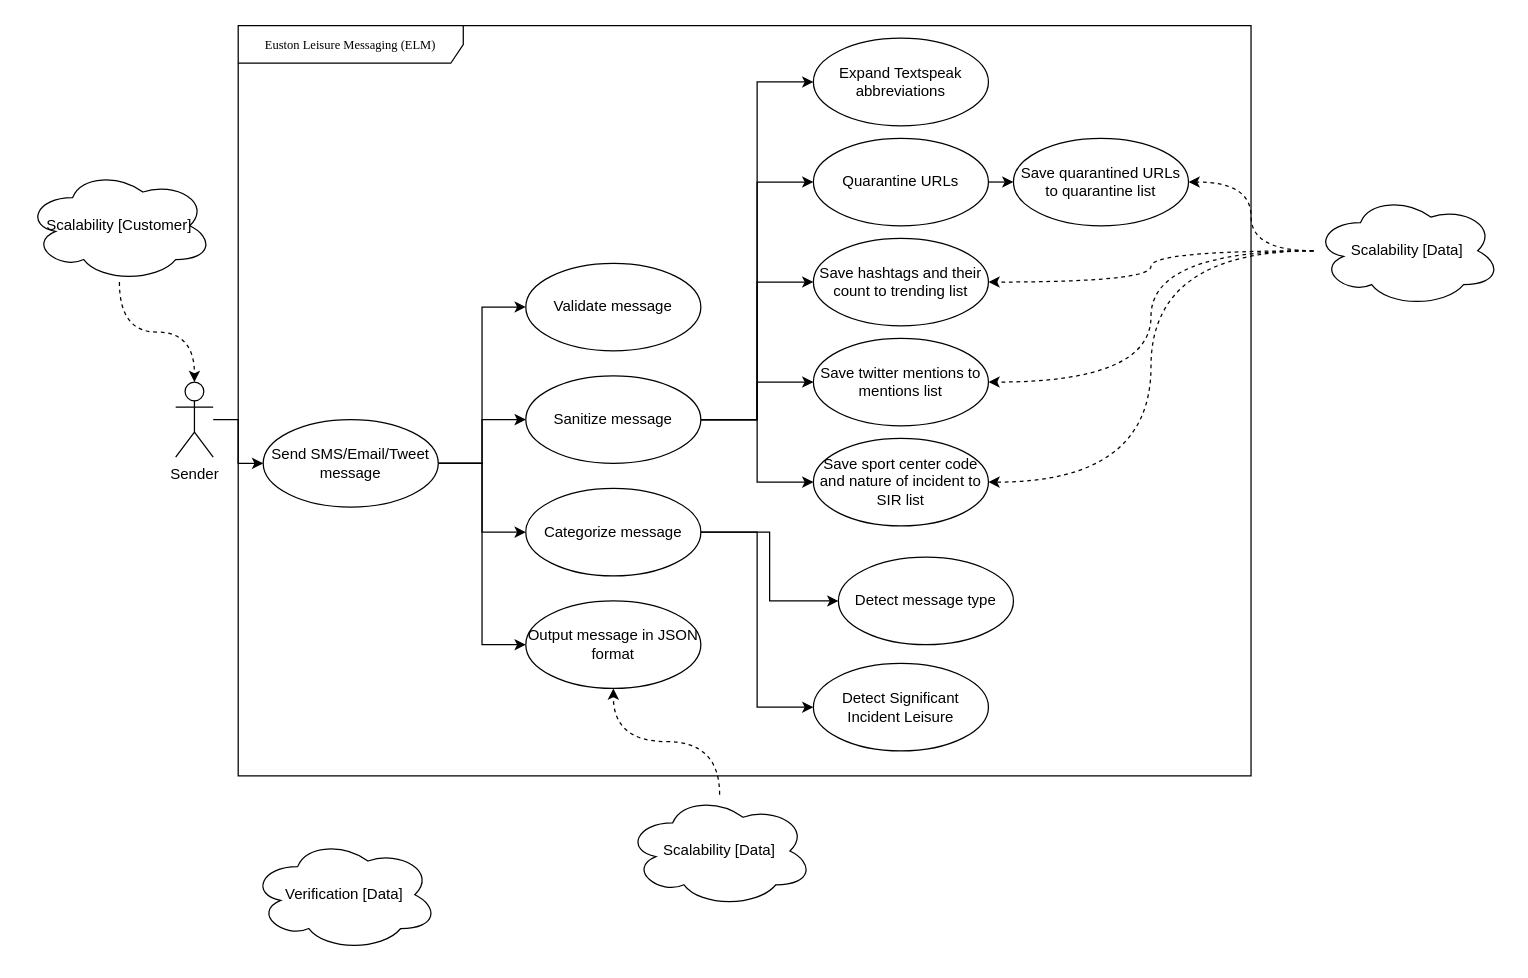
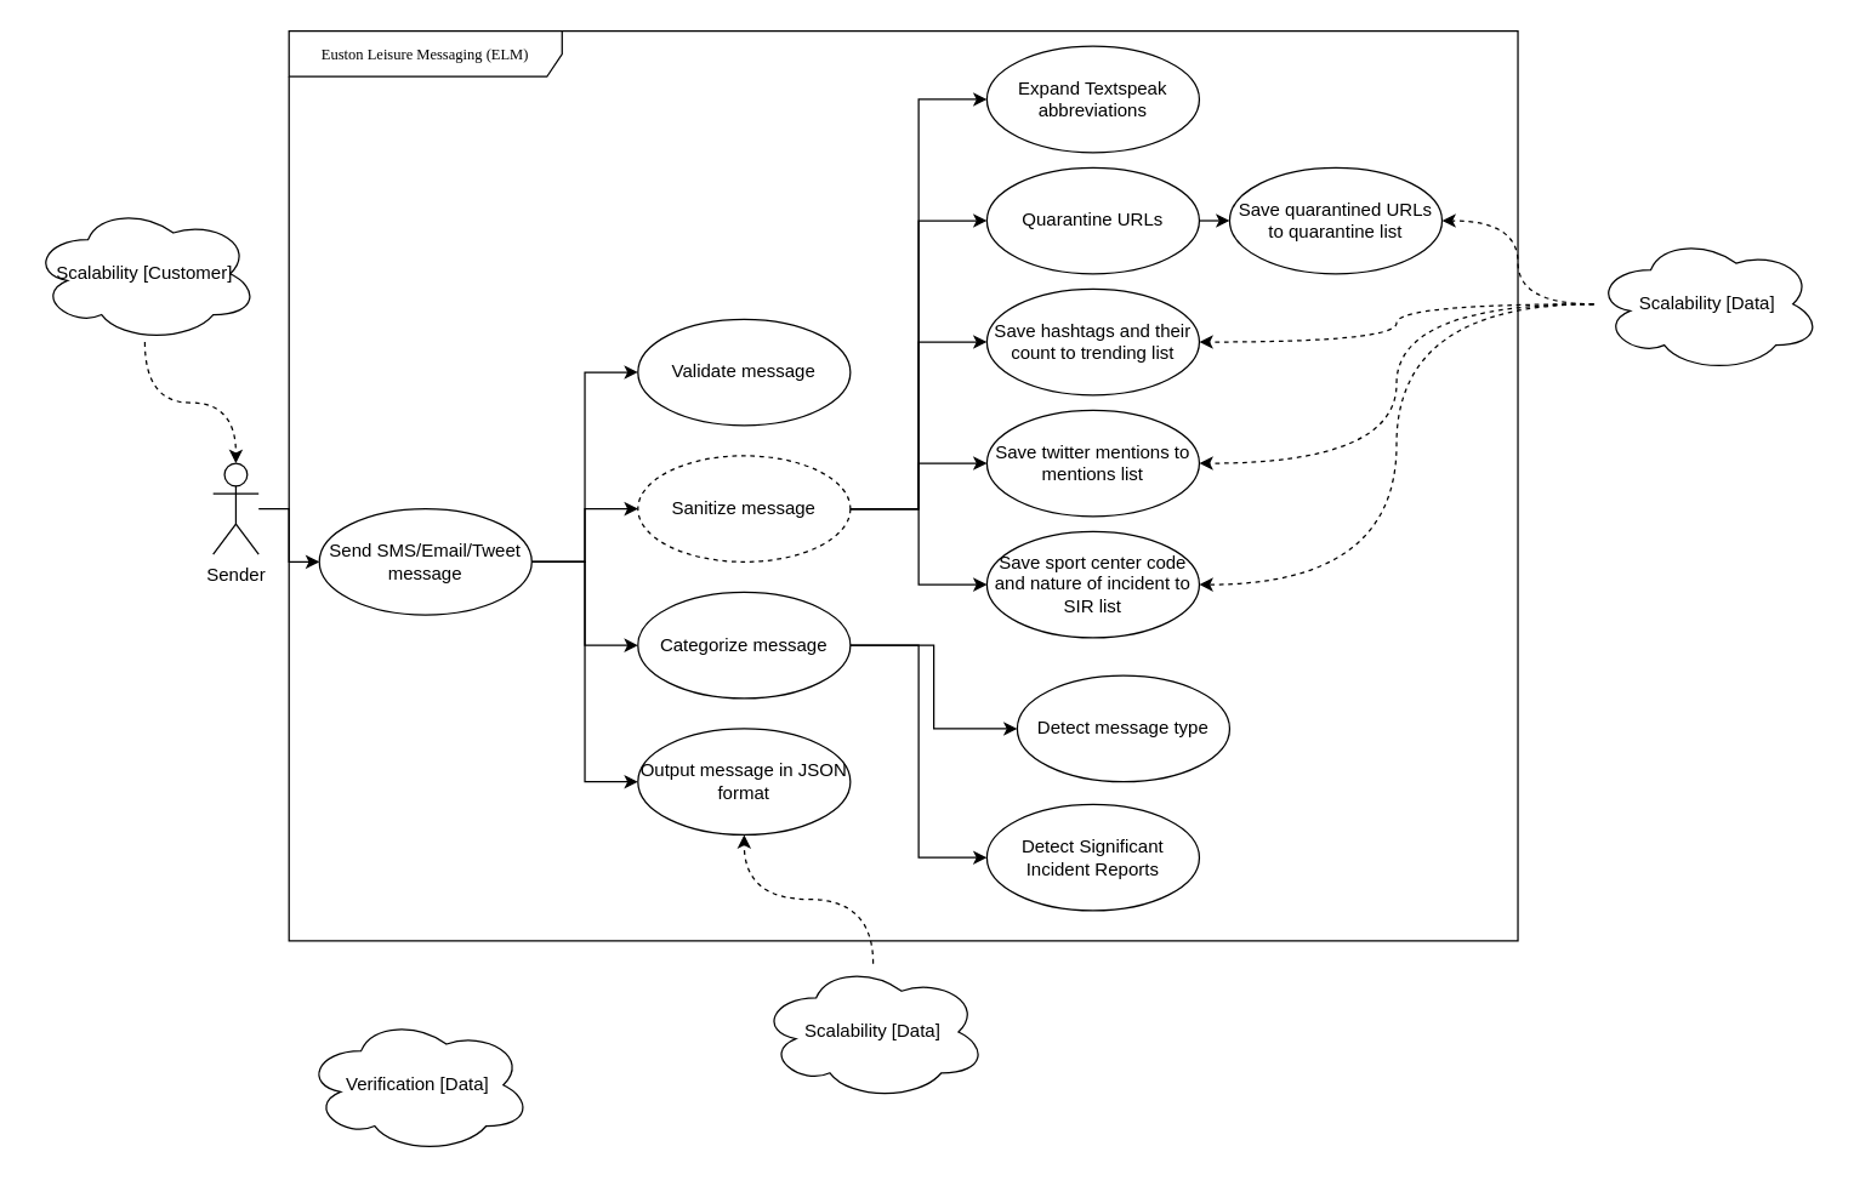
  <mxCell id="0" />
  <mxCell id="1" parent="0" />
  <mxCell id="2" value="Euston Leisure Messaging (ELM)" style="shape=umlFrame;whiteSpace=wrap;html=1;rounded=0;shadow=0;comic=0;labelBackgroundColor=none;strokeWidth=1;fontFamily=Verdana;fontSize=10;align=center;width=180;height=30;" parent="1" vertex="1"><mxGeometry x="190" y="20" width="810" height="600" as="geometry" /></mxCell>
  <mxCell id="3" style="edgeStyle=orthogonalEdgeStyle;rounded=0;orthogonalLoop=1;jettySize=auto;html=1;entryX=0;entryY=0.5;entryDx=0;entryDy=0;" parent="1" source="4" target="9" edge="1"><mxGeometry relative="1" as="geometry" /></mxCell>
  <mxCell id="4" value="Sender" style="shape=umlActor;verticalLabelPosition=bottom;labelBackgroundColor=#ffffff;verticalAlign=top;html=1;" parent="1" vertex="1"><mxGeometry x="140" y="305" width="30" height="60" as="geometry" /></mxCell>
  <mxCell id="5" style="edgeStyle=orthogonalEdgeStyle;rounded=0;orthogonalLoop=1;jettySize=auto;html=1;exitX=1;exitY=0.5;exitDx=0;exitDy=0;entryX=0;entryY=0.5;entryDx=0;entryDy=0;" edge="1" parent="1" source="9" target="15"><mxGeometry relative="1" as="geometry" /></mxCell>
  <mxCell id="6" style="edgeStyle=orthogonalEdgeStyle;rounded=0;orthogonalLoop=1;jettySize=auto;html=1;exitX=1;exitY=0.5;exitDx=0;exitDy=0;entryX=0;entryY=0.5;entryDx=0;entryDy=0;" edge="1" parent="1" source="9" target="16"><mxGeometry relative="1" as="geometry" /></mxCell>
  <mxCell id="7" style="edgeStyle=orthogonalEdgeStyle;rounded=0;orthogonalLoop=1;jettySize=auto;html=1;exitX=1;exitY=0.5;exitDx=0;exitDy=0;entryX=0;entryY=0.5;entryDx=0;entryDy=0;" edge="1" parent="1" source="9" target="19"><mxGeometry relative="1" as="geometry" /></mxCell>
  <mxCell id="8" style="edgeStyle=orthogonalEdgeStyle;rounded=0;orthogonalLoop=1;jettySize=auto;html=1;exitX=1;exitY=0.5;exitDx=0;exitDy=0;entryX=0;entryY=0.5;entryDx=0;entryDy=0;" edge="1" parent="1" source="9" target="29"><mxGeometry relative="1" as="geometry" /></mxCell>
  <mxCell id="9" value="Send SMS/Email/Tweet message" style="ellipse;whiteSpace=wrap;html=1;" parent="1" vertex="1"><mxGeometry x="210" y="335" width="140" height="70" as="geometry" /></mxCell>
  <mxCell id="10" style="edgeStyle=orthogonalEdgeStyle;rounded=0;orthogonalLoop=1;jettySize=auto;html=1;exitX=1;exitY=0.5;exitDx=0;exitDy=0;entryX=0;entryY=0.5;entryDx=0;entryDy=0;" edge="1" parent="1" source="15" target="26"><mxGeometry relative="1" as="geometry" /></mxCell>
  <mxCell id="11" style="edgeStyle=orthogonalEdgeStyle;rounded=0;orthogonalLoop=1;jettySize=auto;html=1;exitX=1;exitY=0.5;exitDx=0;exitDy=0;entryX=0;entryY=0.5;entryDx=0;entryDy=0;" edge="1" parent="1" source="15" target="25"><mxGeometry relative="1" as="geometry" /></mxCell>
  <mxCell id="12" style="edgeStyle=orthogonalEdgeStyle;rounded=0;orthogonalLoop=1;jettySize=auto;html=1;exitX=1;exitY=0.5;exitDx=0;exitDy=0;entryX=0;entryY=0.5;entryDx=0;entryDy=0;" edge="1" parent="1" source="15" target="23"><mxGeometry relative="1" as="geometry" /></mxCell>
  <mxCell id="13" style="edgeStyle=orthogonalEdgeStyle;rounded=0;orthogonalLoop=1;jettySize=auto;html=1;exitX=1;exitY=0.5;exitDx=0;exitDy=0;entryX=0;entryY=0.5;entryDx=0;entryDy=0;" edge="1" parent="1" source="15" target="24"><mxGeometry relative="1" as="geometry" /></mxCell>
  <mxCell id="14" style="edgeStyle=orthogonalEdgeStyle;rounded=0;orthogonalLoop=1;jettySize=auto;html=1;exitX=1;exitY=0.5;exitDx=0;exitDy=0;entryX=0;entryY=0.5;entryDx=0;entryDy=0;" edge="1" parent="1" source="15" target="28"><mxGeometry relative="1" as="geometry" /></mxCell>
- <mxCell id="15" value="Sanitize message" style="ellipse;whiteSpace=wrap;html=1;" vertex="1" parent="1"><mxGeometry x="420" y="300" width="140" height="70" as="geometry" /></mxCell>
+ <mxCell id="15" value="Sanitize message" style="ellipse;whiteSpace=wrap;html=1;dashed=1;" vertex="1" parent="1"><mxGeometry x="420" y="300" width="140" height="70" as="geometry" /></mxCell>
  <mxCell id="16" value="Validate message" style="ellipse;whiteSpace=wrap;html=1;" vertex="1" parent="1"><mxGeometry x="420" y="210" width="140" height="70" as="geometry" /></mxCell>
  <mxCell id="17" style="edgeStyle=orthogonalEdgeStyle;rounded=0;orthogonalLoop=1;jettySize=auto;html=1;exitX=1;exitY=0.5;exitDx=0;exitDy=0;" edge="1" parent="1" source="19" target="20"><mxGeometry relative="1" as="geometry" /></mxCell>
  <mxCell id="18" style="edgeStyle=orthogonalEdgeStyle;rounded=0;orthogonalLoop=1;jettySize=auto;html=1;exitX=1;exitY=0.5;exitDx=0;exitDy=0;entryX=0;entryY=0.5;entryDx=0;entryDy=0;" edge="1" parent="1" source="19" target="21"><mxGeometry relative="1" as="geometry" /></mxCell>
  <mxCell id="19" value="Categorize message" style="ellipse;whiteSpace=wrap;html=1;" vertex="1" parent="1"><mxGeometry x="420" y="390" width="140" height="70" as="geometry" /></mxCell>
  <mxCell id="20" value="Detect message type" style="ellipse;whiteSpace=wrap;html=1;" vertex="1" parent="1"><mxGeometry x="670" y="445" width="140" height="70" as="geometry" /></mxCell>
- <mxCell id="21" value="Detect Significant Incident Leisure" style="ellipse;whiteSpace=wrap;html=1;" vertex="1" parent="1"><mxGeometry x="650" y="530" width="140" height="70" as="geometry" /></mxCell>
+ <mxCell id="21" value="Detect Significant Incident Reports" style="ellipse;whiteSpace=wrap;html=1;" vertex="1" parent="1"><mxGeometry x="650" y="530" width="140" height="70" as="geometry" /></mxCell>
  <mxCell id="22" style="edgeStyle=none;rounded=0;orthogonalLoop=1;jettySize=auto;html=1;exitX=1;exitY=0.5;exitDx=0;exitDy=0;entryX=0;entryY=0.5;entryDx=0;entryDy=0;" edge="1" parent="1" source="23" target="27"><mxGeometry relative="1" as="geometry" /></mxCell>
  <mxCell id="23" value="Quarantine URLs" style="ellipse;whiteSpace=wrap;html=1;" vertex="1" parent="1"><mxGeometry x="650" y="110" width="140" height="70" as="geometry" /></mxCell>
  <mxCell id="24" value="Expand Textspeak abbreviations" style="ellipse;whiteSpace=wrap;html=1;" vertex="1" parent="1"><mxGeometry x="650" y="30" width="140" height="70" as="geometry" /></mxCell>
  <mxCell id="25" value="Save hashtags and their count to trending list" style="ellipse;whiteSpace=wrap;html=1;" vertex="1" parent="1"><mxGeometry x="650" y="190" width="140" height="70" as="geometry" /></mxCell>
  <mxCell id="26" value="Save twitter mentions to mentions list" style="ellipse;whiteSpace=wrap;html=1;" vertex="1" parent="1"><mxGeometry x="650" y="270" width="140" height="70" as="geometry" /></mxCell>
  <mxCell id="27" value="Save quarantined URLs to quarantine list" style="ellipse;whiteSpace=wrap;html=1;" vertex="1" parent="1"><mxGeometry x="810" y="110" width="140" height="70" as="geometry" /></mxCell>
  <mxCell id="28" value="Save sport center code and nature of incident to SIR list" style="ellipse;whiteSpace=wrap;html=1;" vertex="1" parent="1"><mxGeometry x="650" y="350" width="140" height="70" as="geometry" /></mxCell>
  <mxCell id="29" value="Output message in JSON format" style="ellipse;whiteSpace=wrap;html=1;" vertex="1" parent="1"><mxGeometry x="420" y="480" width="140" height="70" as="geometry" /></mxCell>
  <mxCell id="30" value="Verification [Data]" style="ellipse;shape=cloud;whiteSpace=wrap;html=1;" vertex="1" parent="1"><mxGeometry x="200" y="670" width="150" height="90" as="geometry" /></mxCell>
  <mxCell id="31" value="&lt;span style=&quot;color: rgba(0 , 0 , 0 , 0) ; font-family: monospace ; font-size: 0px&quot;&gt;%3CmxGraphModel%3E%3Croot%3E%3CmxCell%20id%3D%220%22%2F%3E%3CmxCell%20id%3D%221%22%20parent%3D%220%22%2F%3E%3CmxCell%20id%3D%222%22%20value%3D%22Verification%20%5BData%5D%22%20style%3D%22ellipse%3Bshape%3Dcloud%3BwhiteSpace%3Dwrap%3Bhtml%3D1%3B%22%20vertex%3D%221%22%20parent%3D%221%22%3E%3CmxGeometry%20x%3D%22260%22%20y%3D%22820%22%20width%3D%22150%22%20height%3D%2290%22%20as%3D%22geometry%22%2F%3E%3C%2FmxCell%3E%3C%2Froot%3E%3C%2FmxGraphModel%3E&lt;/span&gt;" style="text;html=1;align=center;verticalAlign=middle;resizable=0;points=[];;autosize=1;" vertex="1" parent="1"><mxGeometry x="752" y="736" width="20" height="20" as="geometry" /></mxCell>
  <mxCell id="32" style="edgeStyle=orthogonalEdgeStyle;curved=1;rounded=0;orthogonalLoop=1;jettySize=auto;html=1;entryX=1;entryY=0.5;entryDx=0;entryDy=0;dashed=1;" edge="1" parent="1" source="36" target="27"><mxGeometry relative="1" as="geometry" /></mxCell>
  <mxCell id="33" style="edgeStyle=orthogonalEdgeStyle;curved=1;rounded=0;orthogonalLoop=1;jettySize=auto;html=1;entryX=1;entryY=0.5;entryDx=0;entryDy=0;dashed=1;" edge="1" parent="1" source="36" target="25"><mxGeometry relative="1" as="geometry" /></mxCell>
  <mxCell id="34" style="edgeStyle=orthogonalEdgeStyle;curved=1;rounded=0;orthogonalLoop=1;jettySize=auto;html=1;entryX=1;entryY=0.5;entryDx=0;entryDy=0;dashed=1;" edge="1" parent="1" source="36" target="26"><mxGeometry relative="1" as="geometry" /></mxCell>
  <mxCell id="35" style="edgeStyle=orthogonalEdgeStyle;curved=1;rounded=0;orthogonalLoop=1;jettySize=auto;html=1;entryX=1;entryY=0.5;entryDx=0;entryDy=0;dashed=1;" edge="1" parent="1" source="36" target="28"><mxGeometry relative="1" as="geometry" /></mxCell>
  <mxCell id="36" value="Scalability [Data]" style="ellipse;shape=cloud;whiteSpace=wrap;html=1;" vertex="1" parent="1"><mxGeometry x="1050" y="155" width="150" height="90" as="geometry" /></mxCell>
  <mxCell id="37" style="edgeStyle=orthogonalEdgeStyle;curved=1;rounded=0;orthogonalLoop=1;jettySize=auto;html=1;entryX=0.5;entryY=0;entryDx=0;entryDy=0;entryPerimeter=0;dashed=1;" edge="1" parent="1" source="38" target="4"><mxGeometry relative="1" as="geometry" /></mxCell>
  <mxCell id="38" value="Scalability [Customer]" style="ellipse;shape=cloud;whiteSpace=wrap;html=1;" vertex="1" parent="1"><mxGeometry x="20" y="135" width="150" height="90" as="geometry" /></mxCell>
  <mxCell id="39" style="edgeStyle=orthogonalEdgeStyle;curved=1;rounded=0;orthogonalLoop=1;jettySize=auto;html=1;entryX=0.5;entryY=1;entryDx=0;entryDy=0;dashed=1;" edge="1" parent="1" source="40" target="29"><mxGeometry relative="1" as="geometry" /></mxCell>
  <mxCell id="40" value="Scalability [Data]" style="ellipse;shape=cloud;whiteSpace=wrap;html=1;" vertex="1" parent="1"><mxGeometry x="500" y="635" width="150" height="90" as="geometry" /></mxCell>
